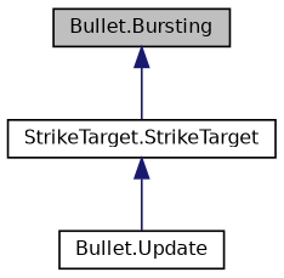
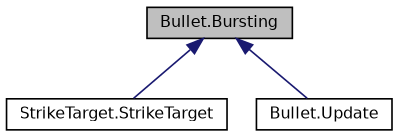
  digraph {
    rankdir=TB
    node [color=black fillcolor=white fontname=Helvetica fontsize=10 shape=record style=filled]
    edge [color=midnightblue dir=back fontname=Helvetica fontsize=10 labelfontname=Helvetica labelfontsize=10 style=solid]
    n1 [fillcolor=grey75 fontcolor=black height=0.2 label="Bullet.Bursting" width=0.4]
    n2 [height=0.2 label="StrikeTarget.StrikeTarget" width=0.4]
    n3 [height=0.2 label="Bullet.Update" width=0.4]
    n1 -> n2
-   n2 -> n3
+   n1 -> n3
  }
